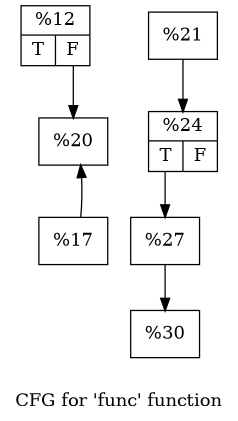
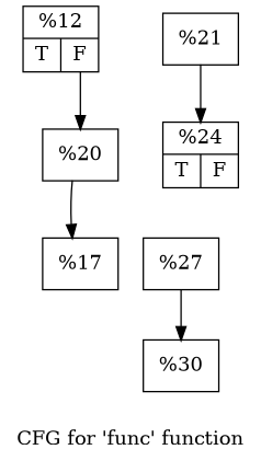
  digraph {
    label="CFG for 'func' function"
    node [shape=record]
    n1 [label="{%12|{<s0>T|<s1>F}}"]
    n2 [label="{%20}"]
    n3 [label="{%21}"]
    n4 [label="{%24|{<s0>T|<s1>F}}"]
    n5 [label="{%17}"]
    n6 [label="{%27}"]
    n7 [label="{%30}"]
    n1 -> n2 [tailport=s1]
    n3 -> n4
-   n4 -> n6 [tailport=s0]
-   n5 -> n2
+   n2 -> n5
    n6 -> n7
  }
